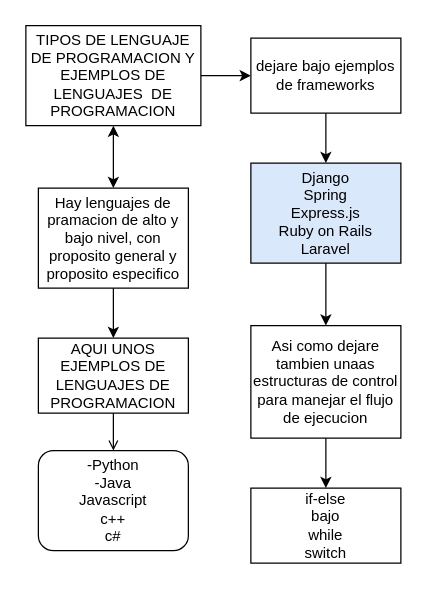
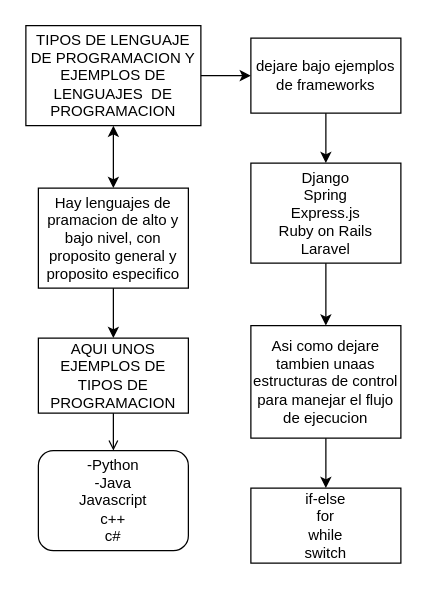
  <mxCell id="0" />
  <mxCell id="1" parent="0" />
  <mxCell id="2" value="TIPOS DE LENGUAJE DE PROGRAMACION Y EJEMPLOS DE LENGUAJES&amp;nbsp; DE PROGRAMACION" style="rounded=0;whiteSpace=wrap;html=1;" vertex="1" parent="1"><mxGeometry x="20" y="20" width="140" height="80" as="geometry" /></mxCell>
  <mxCell id="3" value="Hay lenguajes de pramacion de alto y bajo nivel, con proposito general y proposito especifico" style="rounded=0;whiteSpace=wrap;html=1;" vertex="1" parent="1"><mxGeometry x="30" y="150" width="120" height="80" as="geometry" /></mxCell>
  <mxCell id="4" value="" style="endArrow=classic;startArrow=classic;html=1;rounded=0;entryX=0.5;entryY=1;entryDx=0;entryDy=0;exitX=0.5;exitY=0;exitDx=0;exitDy=0;" edge="1" parent="1" source="3" target="2"><mxGeometry width="50" height="50" relative="1" as="geometry"><mxPoint x="60" y="240" as="sourcePoint" /><mxPoint x="100" y="130" as="targetPoint" /></mxGeometry></mxCell>
  <mxCell id="5" value="" style="endArrow=classic;html=1;rounded=0;exitX=0.5;exitY=1;exitDx=0;exitDy=0;" edge="1" parent="1" source="3"><mxGeometry width="50" height="50" relative="1" as="geometry"><mxPoint x="90" y="330" as="sourcePoint" /><mxPoint x="90" y="270" as="targetPoint" /></mxGeometry></mxCell>
- <mxCell id="6" value="AQUI UNOS EJEMPLOS DE LENGUAJES DE PROGRAMACION" style="rounded=0;whiteSpace=wrap;html=1;" vertex="1" parent="1"><mxGeometry x="30" y="270" width="120" height="60" as="geometry" /></mxCell>
+ <mxCell id="6" value="AQUI UNOS EJEMPLOS DE TIPOS DE PROGRAMACION" style="rounded=0;whiteSpace=wrap;html=1;" vertex="1" parent="1"><mxGeometry x="30" y="270" width="120" height="60" as="geometry" /></mxCell>
  <mxCell id="7" value="" style="endArrow=open;html=1;rounded=0;exitX=0.5;exitY=1;exitDx=0;exitDy=0;" edge="1" parent="1" source="6" target="8"><mxGeometry width="50" height="50" relative="1" as="geometry"><mxPoint x="80" y="380" as="sourcePoint" /><mxPoint x="90" y="370" as="targetPoint" /></mxGeometry></mxCell>
  <mxCell id="8" value="-Python&lt;div&gt;-Java&lt;/div&gt;&lt;div&gt;Javascript&lt;/div&gt;&lt;div&gt;c++&lt;/div&gt;&lt;div&gt;c#&lt;/div&gt;" style="whiteSpace=wrap;html=1;rounded=1;" vertex="1" parent="1"><mxGeometry x="30" y="360" width="120" height="80" as="geometry" /></mxCell>
  <mxCell id="9" value="" style="endArrow=classic;html=1;rounded=0;exitX=1;exitY=0.5;exitDx=0;exitDy=0;" edge="1" parent="1" source="2"><mxGeometry width="50" height="50" relative="1" as="geometry"><mxPoint x="160" y="70" as="sourcePoint" /><mxPoint x="200" y="60" as="targetPoint" /></mxGeometry></mxCell>
  <mxCell id="10" value="dejare bajo ejemplos de frameworks" style="rounded=0;whiteSpace=wrap;html=1;" vertex="1" parent="1"><mxGeometry x="200" y="30" width="120" height="60" as="geometry" /></mxCell>
  <mxCell id="11" value="" style="endArrow=classic;html=1;rounded=0;" edge="1" parent="1"><mxGeometry width="50" height="50" relative="1" as="geometry"><mxPoint x="260" y="90" as="sourcePoint" /><mxPoint x="260" y="130" as="targetPoint" /></mxGeometry></mxCell>
- <mxCell id="12" value="Django&lt;div&gt;Spring&lt;/div&gt;&lt;div&gt;Express.js&lt;/div&gt;&lt;div&gt;Ruby on Rails&lt;/div&gt;&lt;div&gt;Laravel&lt;/div&gt;" style="rounded=0;whiteSpace=wrap;html=1;fillColor=#dae8fc;" vertex="1" parent="1"><mxGeometry x="200" y="130" width="120" height="80" as="geometry" /></mxCell>
+ <mxCell id="12" value="Django&lt;div&gt;Spring&lt;/div&gt;&lt;div&gt;Express.js&lt;/div&gt;&lt;div&gt;Ruby on Rails&lt;/div&gt;&lt;div&gt;Laravel&lt;/div&gt;" style="rounded=0;whiteSpace=wrap;html=1;" vertex="1" parent="1"><mxGeometry x="200" y="130" width="120" height="80" as="geometry" /></mxCell>
  <mxCell id="13" value="" style="endArrow=classic;html=1;rounded=0;" edge="1" parent="1"><mxGeometry width="50" height="50" relative="1" as="geometry"><mxPoint x="260" y="210" as="sourcePoint" /><mxPoint x="260" y="260" as="targetPoint" /></mxGeometry></mxCell>
  <mxCell id="14" value="Asi como dejare tambien unaas estructuras de control para manejar el flujo de ejecucion" style="rounded=0;whiteSpace=wrap;html=1;" vertex="1" parent="1"><mxGeometry x="200" y="260" width="120" height="90" as="geometry" /></mxCell>
  <mxCell id="15" value="" style="endArrow=classic;html=1;rounded=0;exitX=0.5;exitY=1;exitDx=0;exitDy=0;" edge="1" parent="1" source="14"><mxGeometry width="50" height="50" relative="1" as="geometry"><mxPoint x="220" y="430" as="sourcePoint" /><mxPoint x="260" y="390" as="targetPoint" /></mxGeometry></mxCell>
- <mxCell id="16" value="if-else&lt;div&gt;bajo&lt;/div&gt;&lt;div&gt;while&lt;/div&gt;&lt;div&gt;switch&lt;/div&gt;" style="rounded=0;whiteSpace=wrap;html=1;" vertex="1" parent="1"><mxGeometry x="200" y="390" width="120" height="60" as="geometry" /></mxCell>
+ <mxCell id="16" value="if-else&lt;div&gt;for&lt;/div&gt;&lt;div&gt;while&lt;/div&gt;&lt;div&gt;switch&lt;/div&gt;" style="rounded=0;whiteSpace=wrap;html=1;" vertex="1" parent="1"><mxGeometry x="200" y="390" width="120" height="60" as="geometry" /></mxCell>
